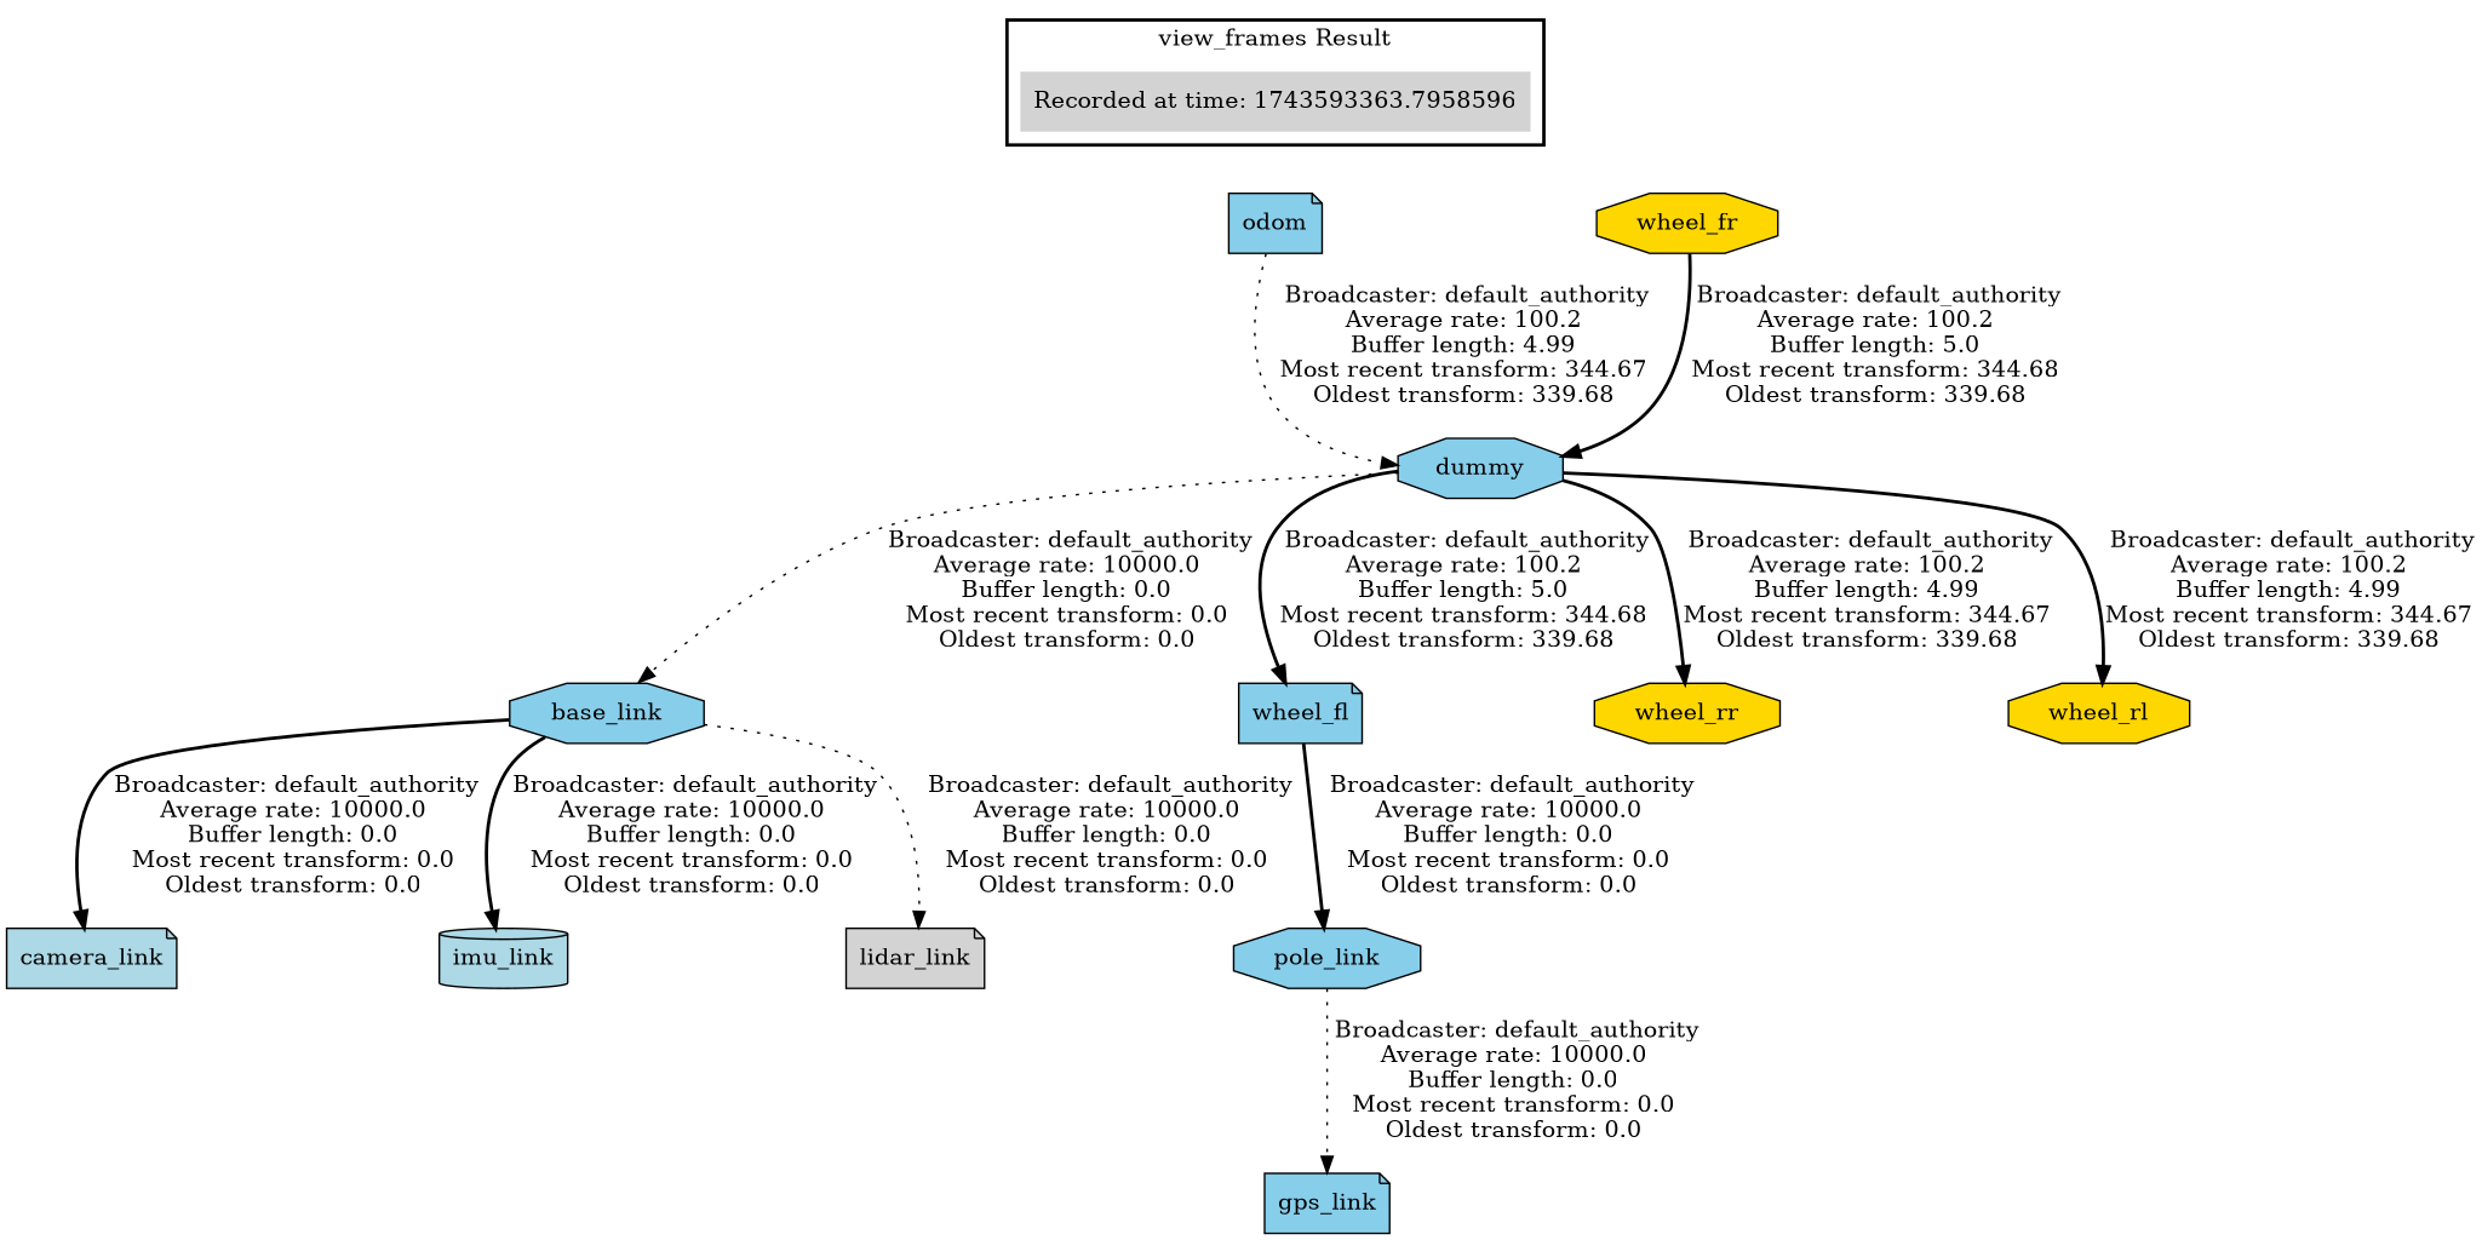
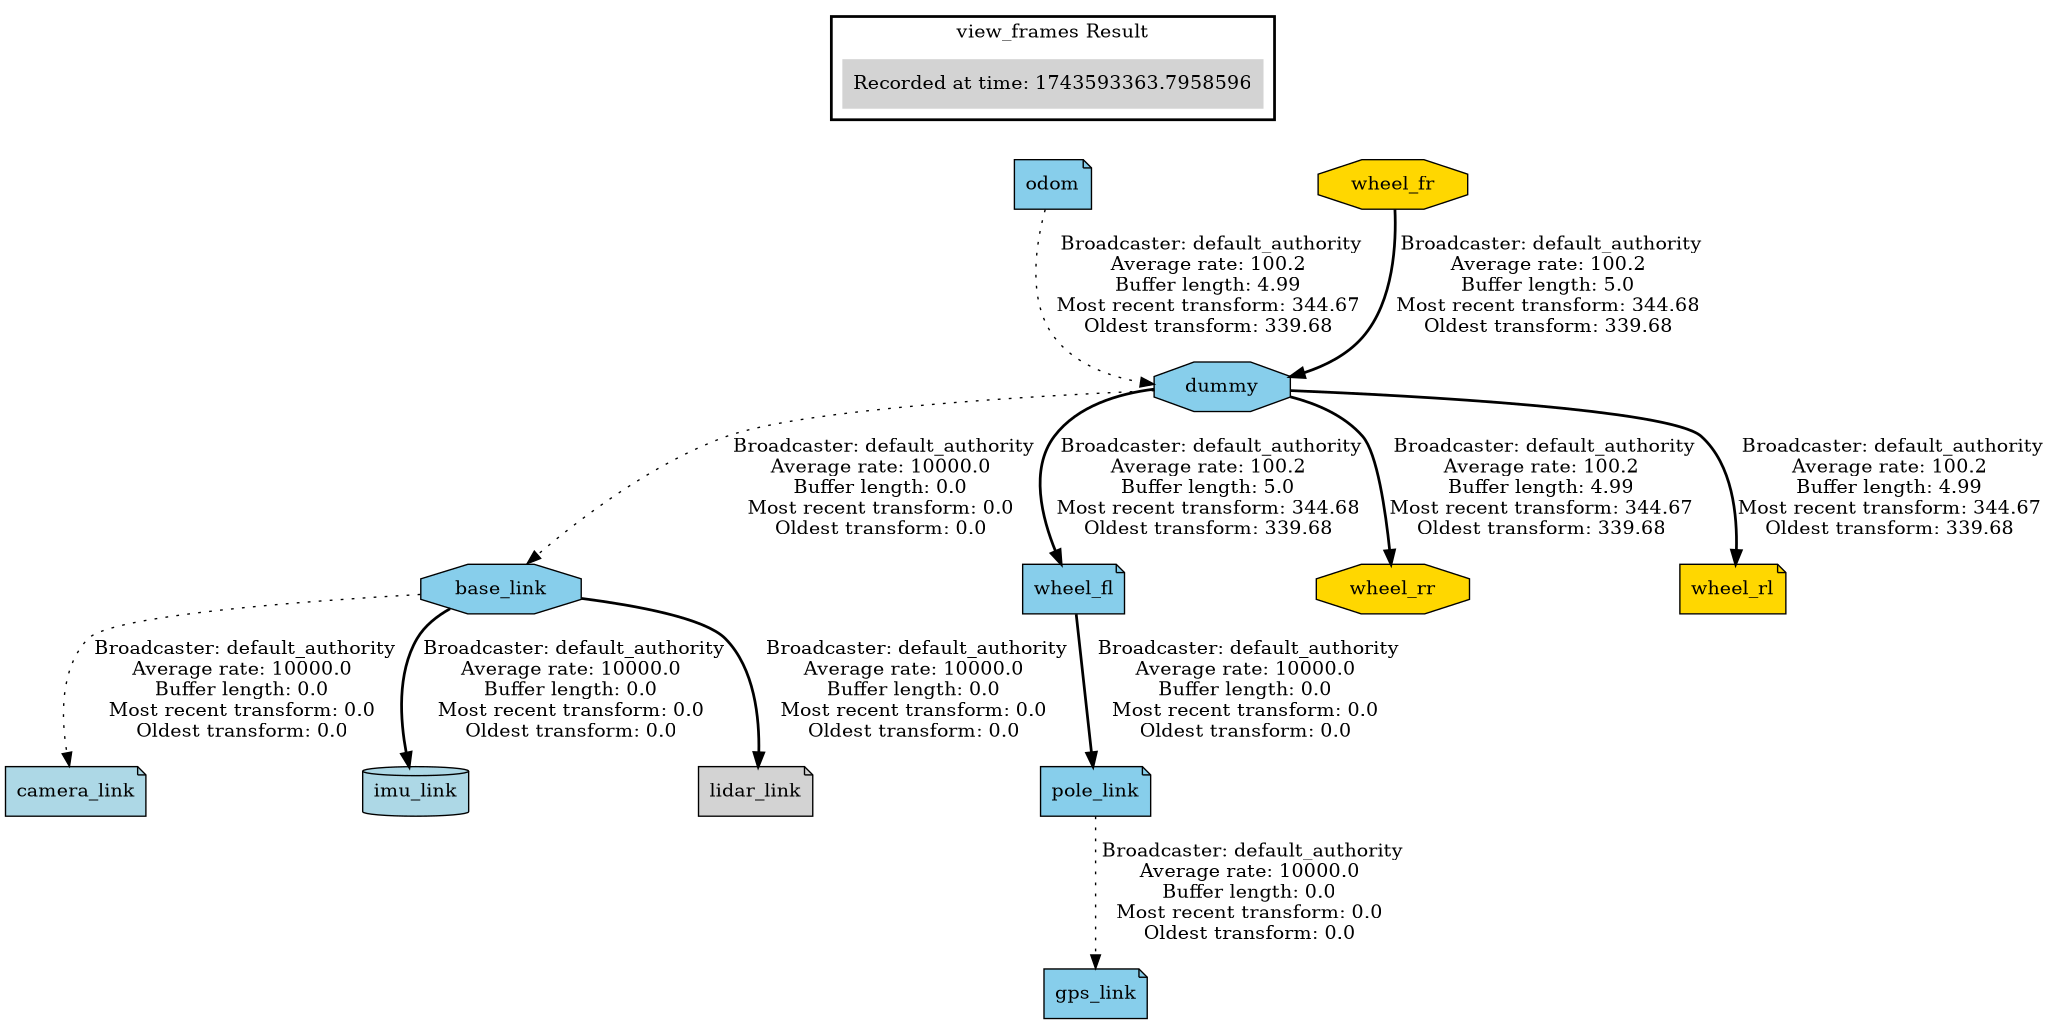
  digraph {
    node [fillcolor=skyblue shape=note style=filled]
    edge [style=bold]
    "Recorded at time: 1743593363.7958596" [fillcolor=lightgrey shape=plaintext]
    odom
    dummy [shape=octagon]
    base_link [shape=octagon]
    wheel_fl
    wheel_rr [fillcolor=gold shape=octagon]
-   wheel_rl [fillcolor=gold shape=octagon]
+   wheel_rl [fillcolor=gold]
    wheel_fr [fillcolor=gold shape=octagon]
    camera_link [fillcolor=lightblue]
    imu_link [fillcolor=lightblue shape=cylinder]
    lidar_link [fillcolor=lightgrey]
-   pole_link [shape=octagon]
+   pole_link
    gps_link
    subgraph cluster_1 {
      color=black
      label="view_frames Result"
      style=bold
      "Recorded at time: 1743593363.7958596"
    }
    "Recorded at time: 1743593363.7958596" -> odom [style=invis]
    odom -> dummy [label=" Broadcaster: default_authority\nAverage rate: 100.2\nBuffer length: 4.99\nMost recent transform: 344.67\nOldest transform: 339.68\n" style=dotted]
    dummy -> base_link [label=" Broadcaster: default_authority\nAverage rate: 10000.0\nBuffer length: 0.0\nMost recent transform: 0.0\nOldest transform: 0.0\n" style=dotted]
    dummy -> wheel_fl [label=" Broadcaster: default_authority\nAverage rate: 100.2\nBuffer length: 5.0\nMost recent transform: 344.68\nOldest transform: 339.68\n"]
    dummy -> wheel_rr [label=" Broadcaster: default_authority\nAverage rate: 100.2\nBuffer length: 4.99\nMost recent transform: 344.67\nOldest transform: 339.68\n"]
    dummy -> wheel_rl [label=" Broadcaster: default_authority\nAverage rate: 100.2\nBuffer length: 4.99\nMost recent transform: 344.67\nOldest transform: 339.68\n"]
-   base_link -> camera_link [label=" Broadcaster: default_authority\nAverage rate: 10000.0\nBuffer length: 0.0\nMost recent transform: 0.0\nOldest transform: 0.0\n"]
+   base_link -> camera_link [label=" Broadcaster: default_authority\nAverage rate: 10000.0\nBuffer length: 0.0\nMost recent transform: 0.0\nOldest transform: 0.0\n" style=dotted]
    base_link -> imu_link [label=" Broadcaster: default_authority\nAverage rate: 10000.0\nBuffer length: 0.0\nMost recent transform: 0.0\nOldest transform: 0.0\n"]
-   base_link -> lidar_link [label=" Broadcaster: default_authority\nAverage rate: 10000.0\nBuffer length: 0.0\nMost recent transform: 0.0\nOldest transform: 0.0\n" style=dotted]
+   base_link -> lidar_link [label=" Broadcaster: default_authority\nAverage rate: 10000.0\nBuffer length: 0.0\nMost recent transform: 0.0\nOldest transform: 0.0\n"]
    wheel_fl -> pole_link [label=" Broadcaster: default_authority\nAverage rate: 10000.0\nBuffer length: 0.0\nMost recent transform: 0.0\nOldest transform: 0.0\n"]
    wheel_fr -> dummy [label=" Broadcaster: default_authority\nAverage rate: 100.2\nBuffer length: 5.0\nMost recent transform: 344.68\nOldest transform: 339.68\n"]
    pole_link -> gps_link [label=" Broadcaster: default_authority\nAverage rate: 10000.0\nBuffer length: 0.0\nMost recent transform: 0.0\nOldest transform: 0.0\n" style=dotted]
  }
